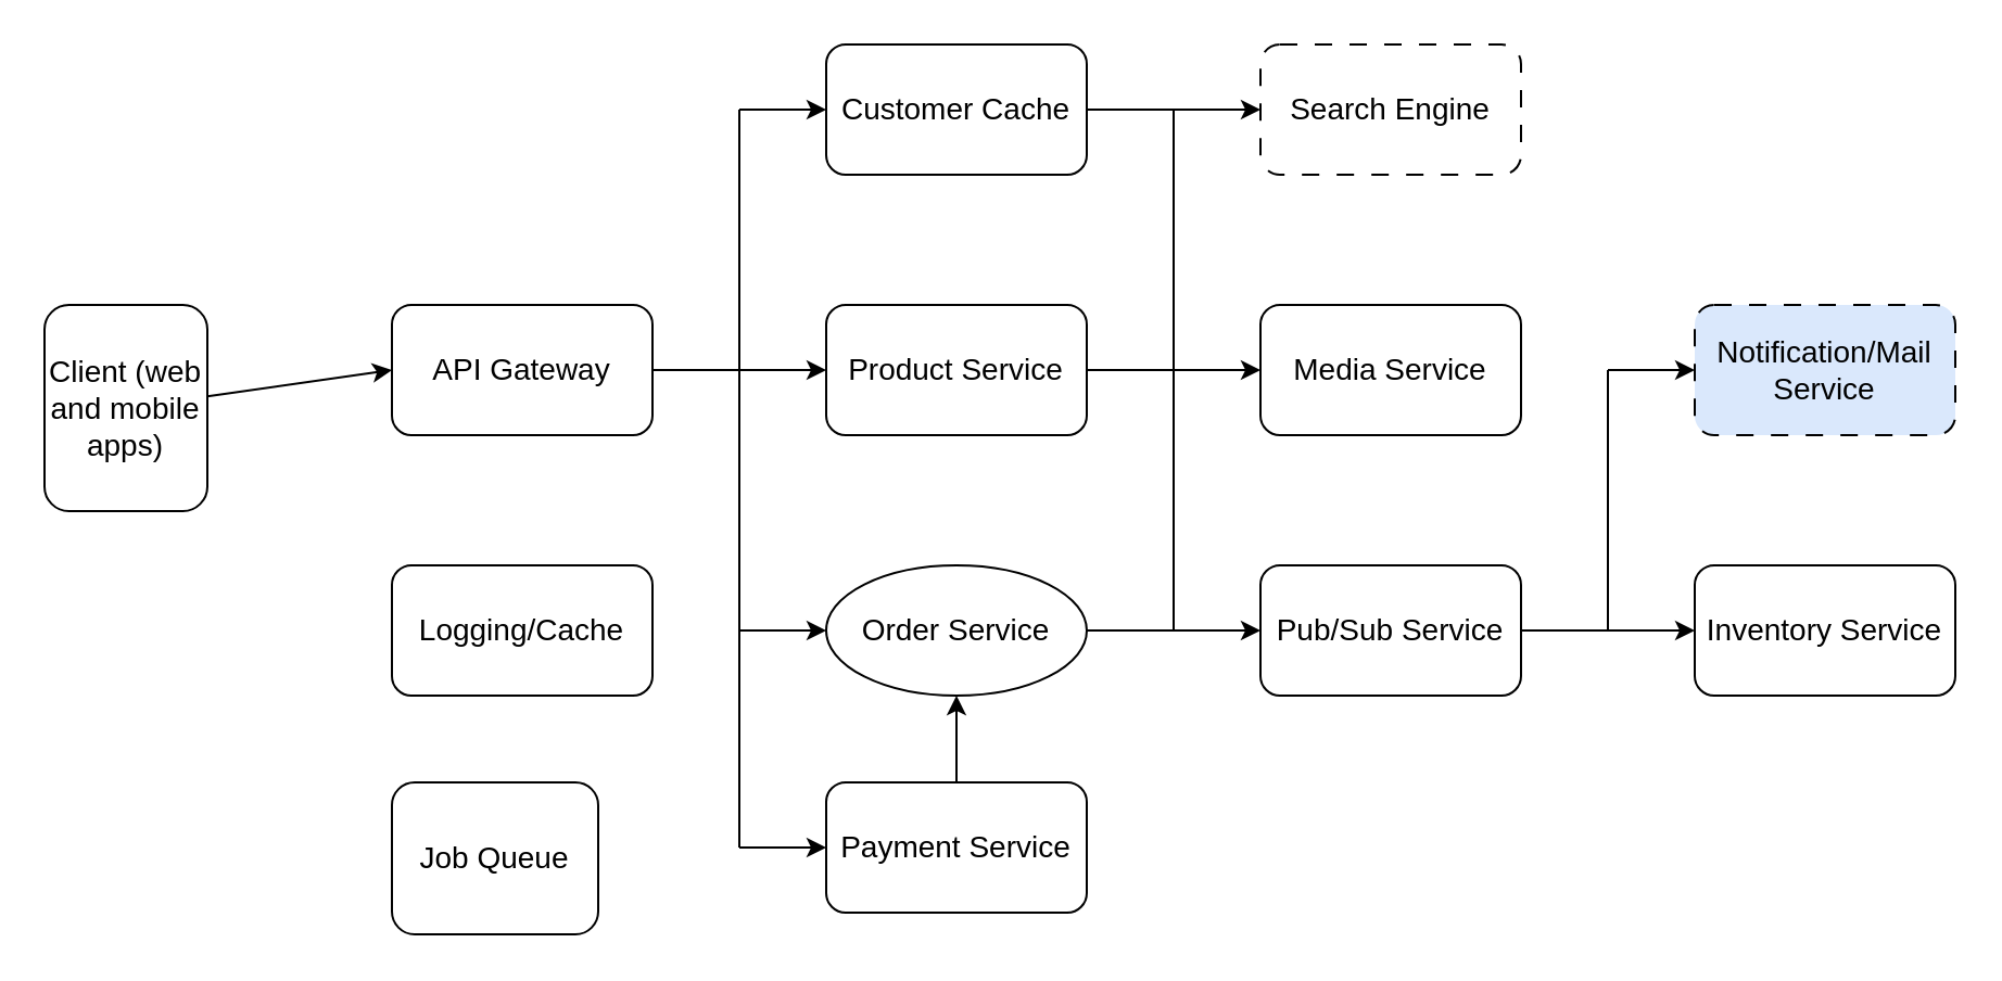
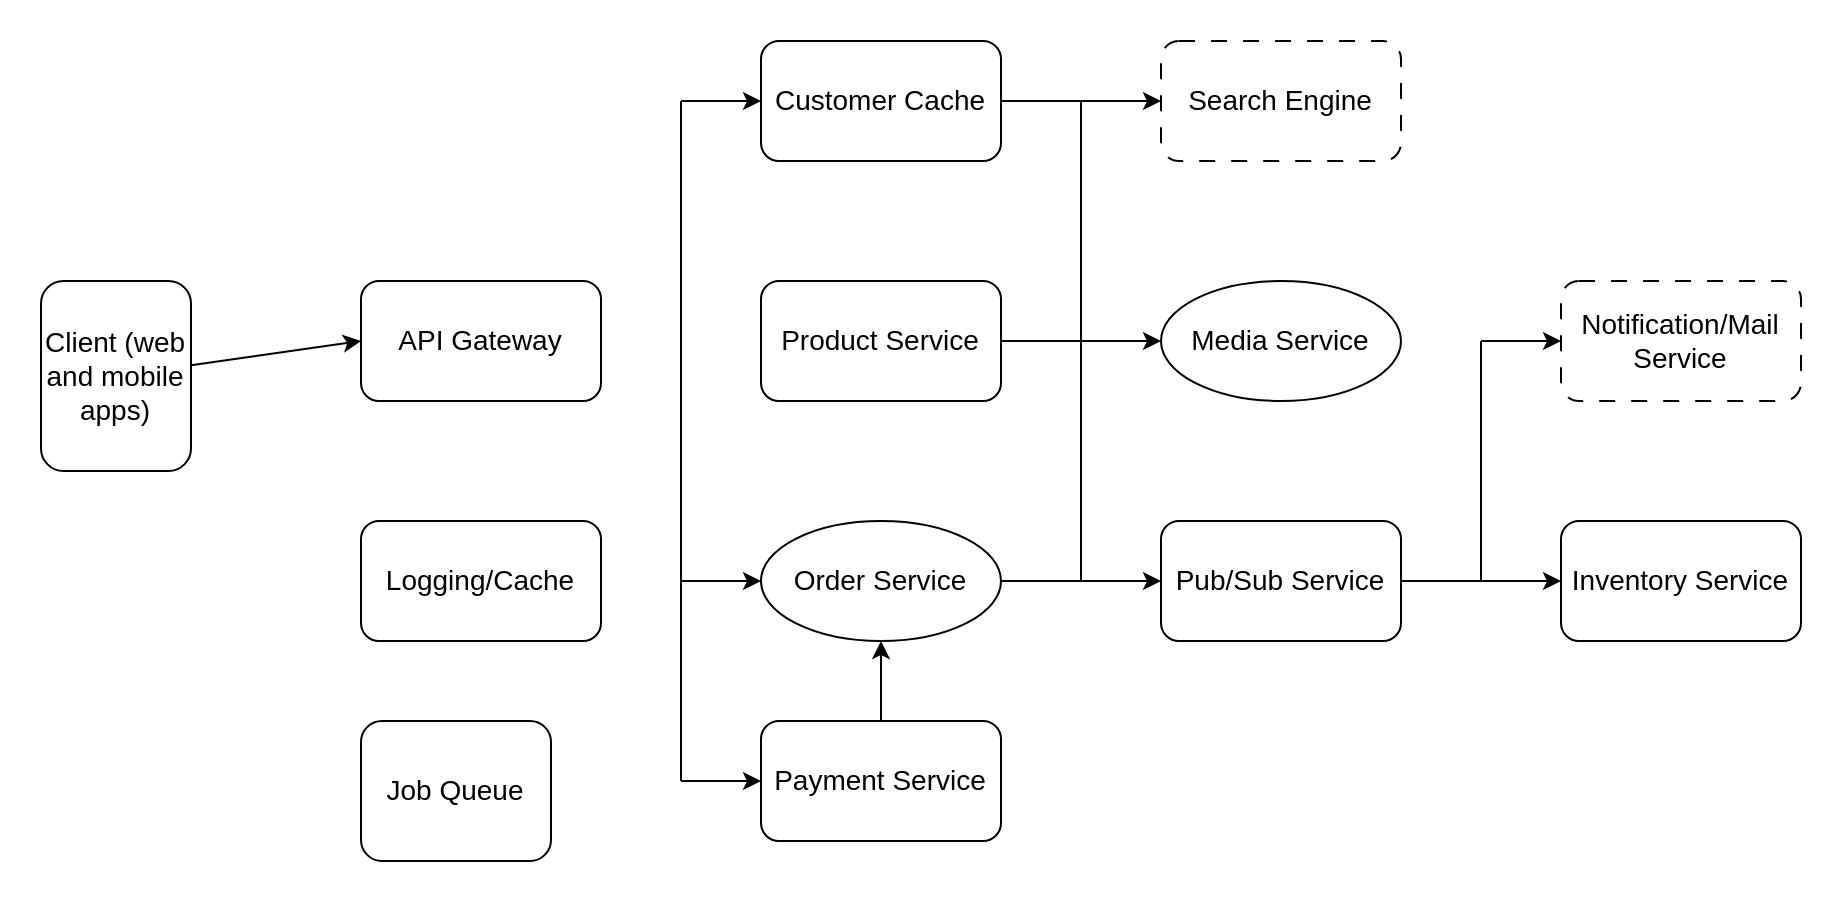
  <mxCell id="0" />
  <mxCell id="1" parent="0" />
  <mxCell id="2" style="edgeStyle=none;html=1;entryX=0;entryY=0.5;entryDx=0;entryDy=0;" parent="1" source="3" target="25" edge="1"><mxGeometry relative="1" as="geometry"><mxPoint x="90" y="170" as="targetPoint" /></mxGeometry></mxCell>
  <mxCell id="3" value="&lt;font style=&quot;font-size: 14px;&quot;&gt;Client (web and mobile apps)&lt;/font&gt;" style="rounded=1;whiteSpace=wrap;html=1;" parent="1" vertex="1"><mxGeometry x="20" y="140" width="75" height="95" as="geometry" /></mxCell>
  <mxCell id="4" style="edgeStyle=none;html=1;entryX=0;entryY=0.5;entryDx=0;entryDy=0;fontSize=14;startArrow=none;startFill=0;" parent="1" source="5" target="14" edge="1"><mxGeometry relative="1" as="geometry" /></mxCell>
  <mxCell id="5" value="&lt;font style=&quot;font-size: 14px;&quot;&gt;Product Service&lt;/font&gt;" style="rounded=1;whiteSpace=wrap;html=1;" parent="1" vertex="1"><mxGeometry x="380" y="140" width="120" height="60" as="geometry" /></mxCell>
  <mxCell id="6" value="&lt;font style=&quot;font-size: 14px;&quot;&gt;Pub/Sub Service&lt;/font&gt;" style="rounded=1;whiteSpace=wrap;html=1;" parent="1" vertex="1"><mxGeometry x="580" y="260" width="120" height="60" as="geometry" /></mxCell>
  <mxCell id="7" value="Inventory Service" style="rounded=1;whiteSpace=wrap;html=1;fontSize=14;" parent="1" vertex="1"><mxGeometry x="780" y="260" width="120" height="60" as="geometry" /></mxCell>
  <mxCell id="8" style="edgeStyle=none;html=1;entryX=0;entryY=0.5;entryDx=0;entryDy=0;fontSize=14;startArrow=none;startFill=0;" parent="1" source="9" target="22" edge="1"><mxGeometry relative="1" as="geometry" /></mxCell>
  <mxCell id="9" value="&lt;font style=&quot;font-size: 14px;&quot;&gt;Customer Cache&lt;/font&gt;" style="rounded=1;whiteSpace=wrap;html=1;" parent="1" vertex="1"><mxGeometry x="380" y="20" width="120" height="60" as="geometry" /></mxCell>
  <mxCell id="10" value="Logging/Cache" style="rounded=1;whiteSpace=wrap;html=1;fontSize=14;" parent="1" vertex="1"><mxGeometry x="180" y="260" width="120" height="60" as="geometry" /></mxCell>
  <mxCell id="11" value="Order Service" style="ellipse;whiteSpace=wrap;html=1;fontSize=14;" parent="1" vertex="1"><mxGeometry x="380" y="260" width="120" height="60" as="geometry" /></mxCell>
  <mxCell id="12" style="edgeStyle=none;html=1;entryX=0.5;entryY=1;entryDx=0;entryDy=0;fontSize=14;startArrow=none;startFill=0;" parent="1" source="13" target="11" edge="1"><mxGeometry relative="1" as="geometry" /></mxCell>
  <mxCell id="13" value="Payment Service" style="rounded=1;whiteSpace=wrap;html=1;fontSize=14;" parent="1" vertex="1"><mxGeometry x="380" y="360" width="120" height="60" as="geometry" /></mxCell>
- <mxCell id="14" value="&lt;font style=&quot;font-size: 14px;&quot;&gt;Media Service&lt;/font&gt;" style="rounded=1;whiteSpace=wrap;html=1;" parent="1" vertex="1"><mxGeometry x="580" y="140" width="120" height="60" as="geometry" /></mxCell>
+ <mxCell id="14" value="&lt;font style=&quot;font-size: 14px;&quot;&gt;Media Service&lt;/font&gt;" style="ellipse;whiteSpace=wrap;html=1;" parent="1" vertex="1"><mxGeometry x="580" y="140" width="120" height="60" as="geometry" /></mxCell>
  <mxCell id="15" value="" style="endArrow=classic;html=1;fontSize=14;exitX=1;exitY=0.5;exitDx=0;exitDy=0;entryX=0;entryY=0.5;entryDx=0;entryDy=0;" parent="1" source="6" target="7" edge="1"><mxGeometry width="50" height="50" relative="1" as="geometry"><mxPoint x="750" y="200" as="sourcePoint" /><mxPoint x="800" y="150" as="targetPoint" /></mxGeometry></mxCell>
  <mxCell id="16" value="" style="endArrow=classic;html=1;fontSize=14;exitX=1;exitY=0.5;exitDx=0;exitDy=0;" parent="1" source="11" edge="1"><mxGeometry width="50" height="50" relative="1" as="geometry"><mxPoint x="510" y="250" as="sourcePoint" /><mxPoint x="580" y="290" as="targetPoint" /></mxGeometry></mxCell>
  <mxCell id="17" value="" style="endArrow=none;html=1;fontSize=14;" parent="1" edge="1"><mxGeometry width="50" height="50" relative="1" as="geometry"><mxPoint x="540" y="290" as="sourcePoint" /><mxPoint x="540" y="50" as="targetPoint" /></mxGeometry></mxCell>
  <mxCell id="18" value="" style="endArrow=none;html=1;fontSize=14;" parent="1" edge="1"><mxGeometry width="50" height="50" relative="1" as="geometry"><mxPoint x="340" y="390" as="sourcePoint" /><mxPoint x="340" y="50" as="targetPoint" /></mxGeometry></mxCell>
  <mxCell id="19" value="" style="endArrow=classic;html=1;fontSize=14;entryX=0;entryY=0.5;entryDx=0;entryDy=0;" parent="1" target="9" edge="1"><mxGeometry width="50" height="50" relative="1" as="geometry"><mxPoint x="340" y="50" as="sourcePoint" /><mxPoint x="550" y="150" as="targetPoint" /></mxGeometry></mxCell>
  <mxCell id="20" value="" style="endArrow=classic;html=1;fontSize=14;entryX=0;entryY=0.5;entryDx=0;entryDy=0;" parent="1" target="11" edge="1"><mxGeometry width="50" height="50" relative="1" as="geometry"><mxPoint x="340" y="290" as="sourcePoint" /><mxPoint x="550" y="150" as="targetPoint" /></mxGeometry></mxCell>
  <mxCell id="21" value="" style="endArrow=classic;html=1;fontSize=14;entryX=0;entryY=0.5;entryDx=0;entryDy=0;" parent="1" target="13" edge="1"><mxGeometry width="50" height="50" relative="1" as="geometry"><mxPoint x="340" y="390" as="sourcePoint" /><mxPoint x="550" y="150" as="targetPoint" /></mxGeometry></mxCell>
  <mxCell id="22" value="&lt;font style=&quot;font-size: 14px;&quot;&gt;Search Engine&lt;/font&gt;" style="rounded=1;whiteSpace=wrap;html=1;dashed=1;dashPattern=8 8;" parent="1" vertex="1"><mxGeometry x="580" y="20" width="120" height="60" as="geometry" /></mxCell>
- <mxCell id="23" value="&lt;font style=&quot;font-size: 14px;&quot;&gt;Notification/Mail Service&lt;/font&gt;" style="rounded=1;whiteSpace=wrap;html=1;dashed=1;dashPattern=8 8;fillColor=#dae8fc;" parent="1" vertex="1"><mxGeometry x="780" y="140" width="120" height="60" as="geometry" /></mxCell>
- <mxCell id="24" style="edgeStyle=none;html=1;entryX=0;entryY=0.5;entryDx=0;entryDy=0;fontSize=14;startArrow=none;startFill=0;" parent="1" source="25" target="5" edge="1"><mxGeometry relative="1" as="geometry" /></mxCell>
+ <mxCell id="23" value="&lt;font style=&quot;font-size: 14px;&quot;&gt;Notification/Mail Service&lt;/font&gt;" style="rounded=1;whiteSpace=wrap;html=1;dashed=1;dashPattern=8 8;" parent="1" vertex="1"><mxGeometry x="780" y="140" width="120" height="60" as="geometry" /></mxCell>
  <mxCell id="25" value="&lt;font style=&quot;font-size: 14px;&quot;&gt;API Gateway&lt;/font&gt;" style="rounded=1;whiteSpace=wrap;html=1;" parent="1" vertex="1"><mxGeometry x="180" y="140" width="120" height="60" as="geometry" /></mxCell>
  <mxCell id="26" value="" style="endArrow=none;html=1;fontSize=14;" parent="1" edge="1"><mxGeometry width="50" height="50" relative="1" as="geometry"><mxPoint x="740" y="290" as="sourcePoint" /><mxPoint x="740" y="170" as="targetPoint" /></mxGeometry></mxCell>
  <mxCell id="27" value="" style="endArrow=classic;html=1;fontSize=14;entryX=0;entryY=0.5;entryDx=0;entryDy=0;" parent="1" target="23" edge="1"><mxGeometry width="50" height="50" relative="1" as="geometry"><mxPoint x="740" y="170" as="sourcePoint" /><mxPoint x="500" y="230" as="targetPoint" /></mxGeometry></mxCell>
  <mxCell id="28" value="&lt;font style=&quot;font-size: 14px;&quot;&gt;Job Queue&lt;/font&gt;" style="rounded=1;whiteSpace=wrap;html=1;" vertex="1" parent="1"><mxGeometry x="180" y="360" width="95" height="70" as="geometry" /></mxCell>
